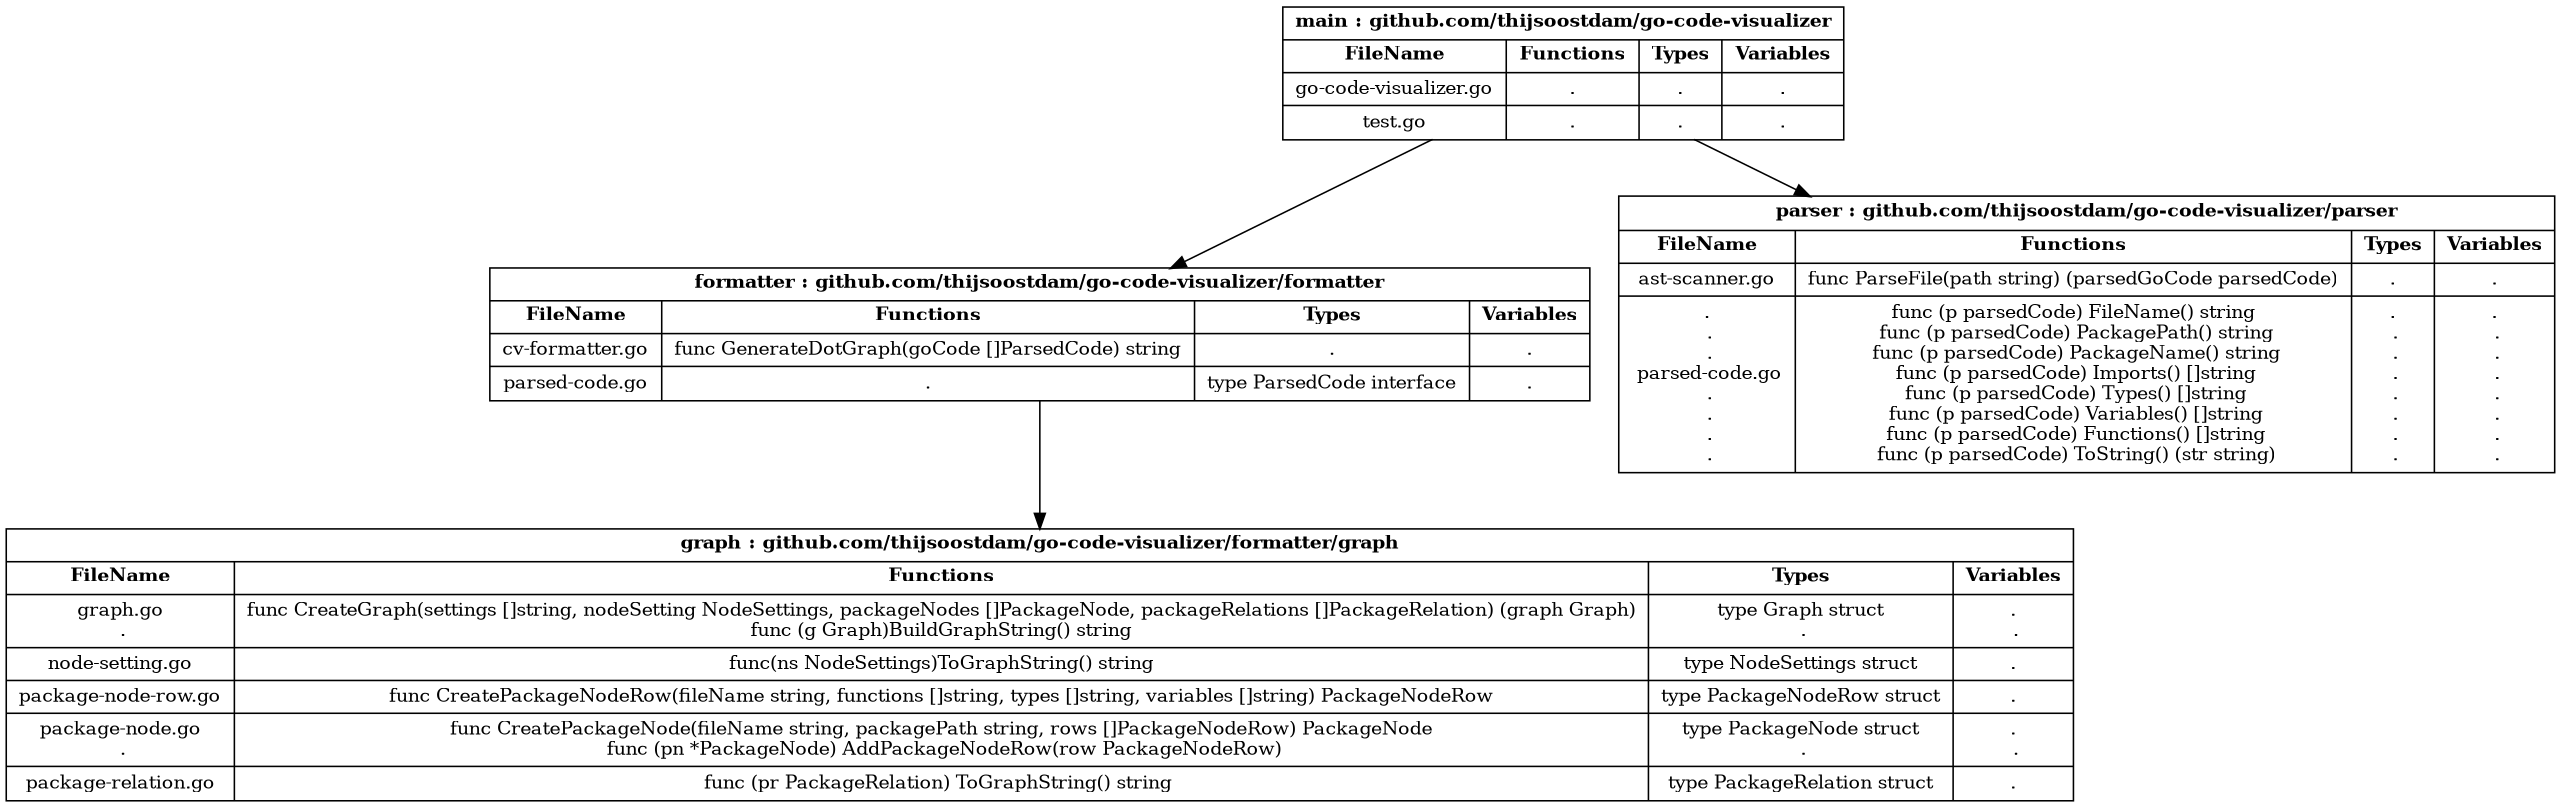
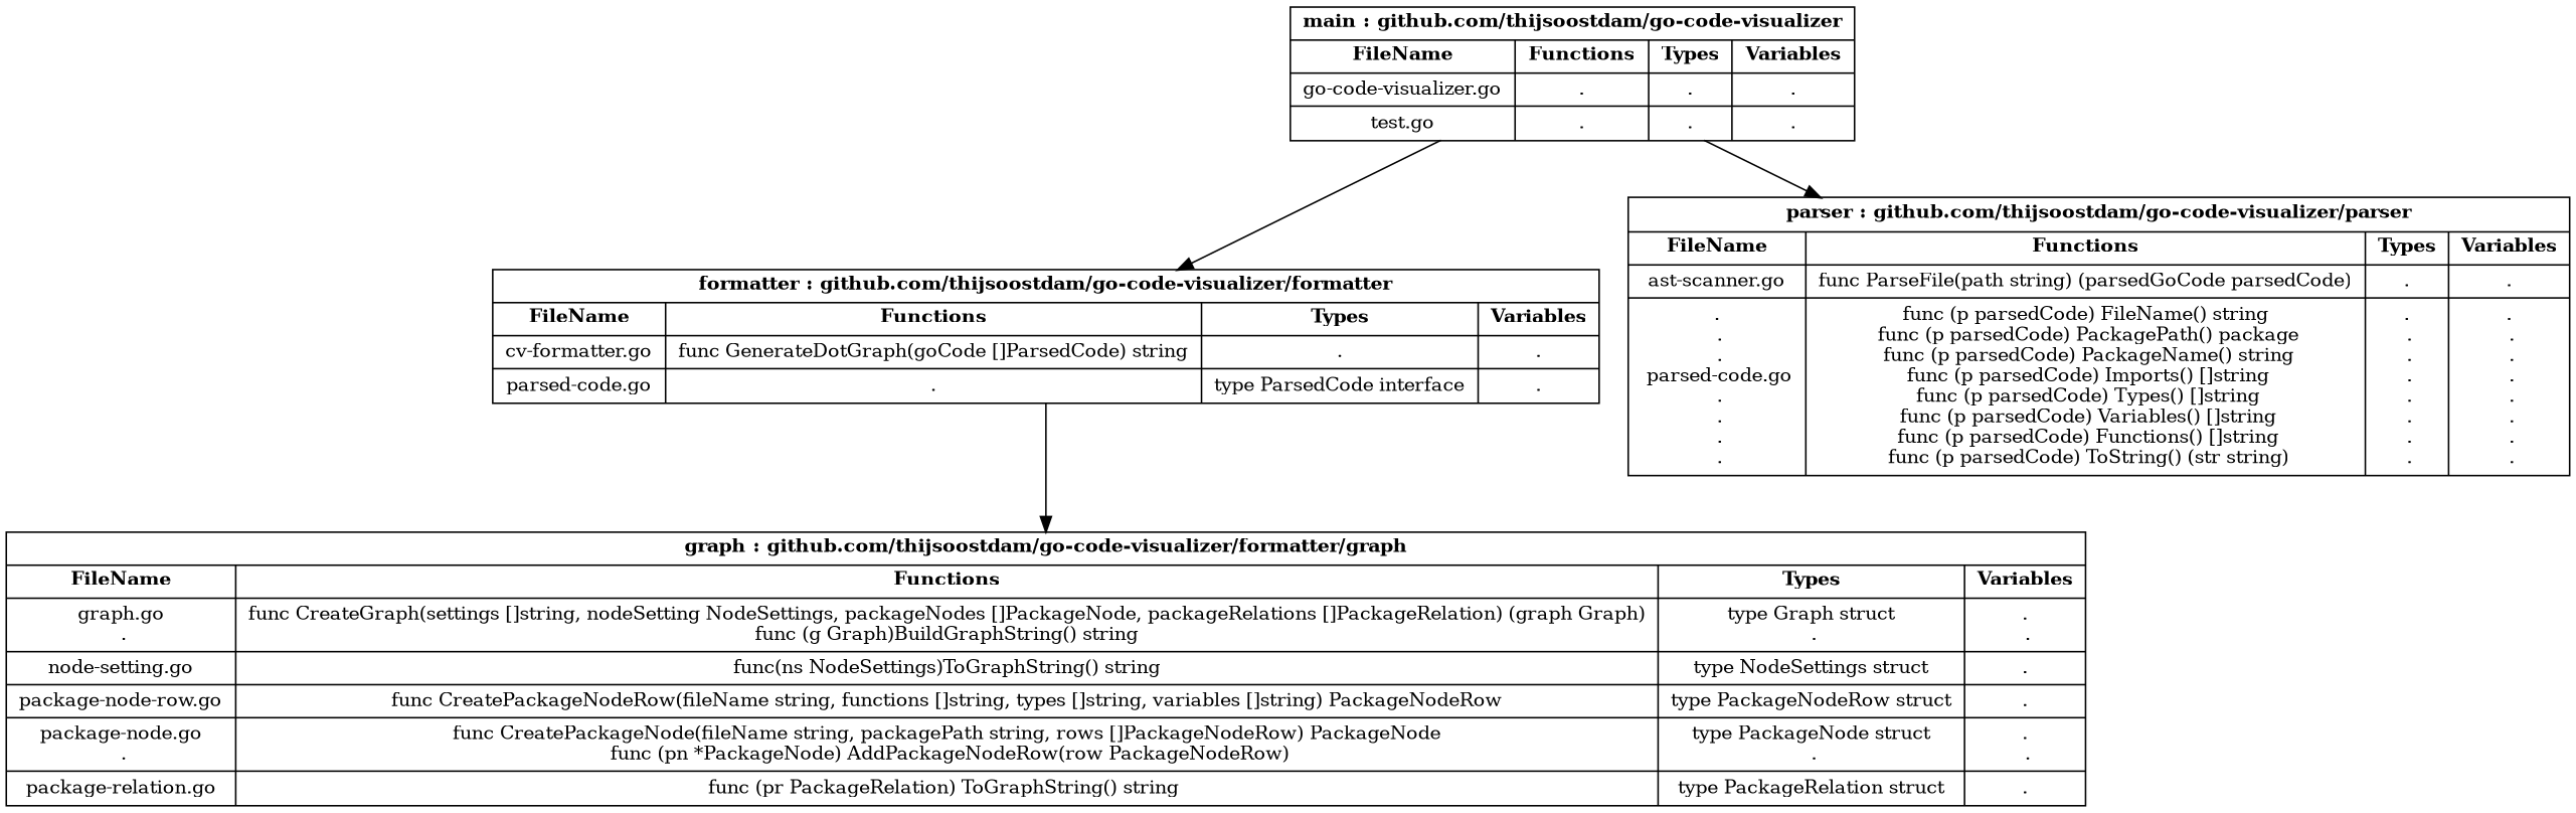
  digraph {
    rankdir=TB
    node [fontsize=12 shape=record]
    n1 [label=< 		{	<B><FONT POINT-SIZE="12">formatter : github.com/thijsoostdam/go-code-visualizer/formatter</FONT></B> | 			{ 				{ 					<B>FileName</B> | 					cv-formatter.go<BR></BR> 					| 					parsed-code.go<BR></BR> 				} 				| 				{ 					<B>Functions</B>| 					func GenerateDotGraph(goCode []ParsedCode) string<BR></BR> 					| 					.<BR></BR>					 				} 				| 				{ 					<B>Types</B> | 					.<BR></BR> 					| 					type ParsedCode interface<BR></BR>										 				} 				| 				{ 					<B>Variables</B>| 					.<BR></BR> 					| 					.<BR></BR>					 				} 			}			 		}>]
    n2 [label=< 		{	<B><FONT POINT-SIZE="12">graph : github.com/thijsoostdam/go-code-visualizer/formatter/graph</FONT></B> | 			{ 				{ 					<B>FileName</B> | 					graph.go<BR></BR> 					.<BR></BR> 					| 					node-setting.go<BR></BR> 					| 					package-node-row.go<BR></BR> 					| 					package-node.go<BR></BR> 					.<BR></BR> 					| 					package-relation.go<BR></BR> 				} 				| 				{ 					<B>Functions</B>| 					func CreateGraph(settings []string, nodeSetting NodeSettings, packageNodes []PackageNode, packageRelations []PackageRelation) (graph Graph)<BR></BR> 					func (g Graph)BuildGraphString() string <BR></BR> 					| 					func(ns NodeSettings)ToGraphString() string<BR></BR> 					| 					func CreatePackageNodeRow(fileName string, functions []string, types []string, variables []string) PackageNodeRow<BR></BR> 					| 					func CreatePackageNode(fileName string, packagePath string, rows []PackageNodeRow) PackageNode<BR></BR> 					func (pn *PackageNode) AddPackageNodeRow(row PackageNodeRow)<BR></BR> 					| 					func (pr PackageRelation) ToGraphString() string <BR></BR>					 				} 				| 				{ 					<B>Types</B> | 					type Graph struct<BR></BR> 					.<BR></BR> 					| 					type NodeSettings struct<BR></BR> 					| 					type PackageNodeRow struct<BR></BR> 					| 					type PackageNode struct<BR></BR> 					.<BR></BR> 					| 					type PackageRelation struct<BR></BR>										 				} 				| 				{ 					<B>Variables</B>| 					.<BR></BR> 					.<BR></BR> 					| 					.<BR></BR> 					| 					.<BR></BR> 					| 					.<BR></BR> 					.<BR></BR> 					| 					.<BR></BR>					 				} 			}			 		}>]
    n3 [label=< 		{	<B><FONT POINT-SIZE="12">main : github.com/thijsoostdam/go-code-visualizer</FONT></B> | 			{ 				{ 					<B>FileName</B> | 					go-code-visualizer.go<BR></BR> 					| 					test.go<BR></BR> 				} 				| 				{ 					<B>Functions</B>| 					.<BR></BR> 					| 					.<BR></BR>					 				} 				| 				{ 					<B>Types</B> | 					.<BR></BR> 					| 					.<BR></BR>										 				} 				| 				{ 					<B>Variables</B>| 					.<BR></BR> 					| 					.<BR></BR>					 				} 			}			 		}>]
-   n4 [label=< 		{	<B><FONT POINT-SIZE="12">parser : github.com/thijsoostdam/go-code-visualizer/parser</FONT></B> | 			{ 				{ 					<B>FileName</B> | 					ast-scanner.go<BR></BR> 					| 					.<BR></BR> 					.<BR></BR> 					.<BR></BR> 					parsed-code.go<BR></BR> 					.<BR></BR> 					.<BR></BR> 					.<BR></BR> 					.<BR></BR> 				} 				| 				{ 					<B>Functions</B>| 					func ParseFile(path string) (parsedGoCode parsedCode)<BR></BR> 					| 					func (p parsedCode) FileName() string<BR></BR> 					func (p parsedCode) PackagePath() string<BR></BR> 					func (p parsedCode) PackageName() string<BR></BR> 					func (p parsedCode) Imports() []string<BR></BR> 					func (p parsedCode) Types() []string<BR></BR> 					func (p parsedCode) Variables() []string<BR></BR> 					func (p parsedCode) Functions() []string<BR></BR> 					func (p parsedCode) ToString() (str string)<BR></BR>					 				} 				| 				{ 					<B>Types</B> | 					.<BR></BR> 					| 					.<BR></BR> 					.<BR></BR> 					.<BR></BR> 					.<BR></BR> 					.<BR></BR> 					.<BR></BR> 					.<BR></BR> 					.<BR></BR>										 				} 				| 				{ 					<B>Variables</B>| 					.<BR></BR> 					| 					.<BR></BR> 					.<BR></BR> 					.<BR></BR> 					.<BR></BR> 					.<BR></BR> 					.<BR></BR> 					.<BR></BR> 					.<BR></BR>					 				} 			}			 		}>]
+   n4 [label=< 		{	<B><FONT POINT-SIZE="12">parser : github.com/thijsoostdam/go-code-visualizer/parser</FONT></B> | 			{ 				{ 					<B>FileName</B> | 					ast-scanner.go<BR></BR> 					| 					.<BR></BR> 					.<BR></BR> 					.<BR></BR> 					parsed-code.go<BR></BR> 					.<BR></BR> 					.<BR></BR> 					.<BR></BR> 					.<BR></BR> 				} 				| 				{ 					<B>Functions</B>| 					func ParseFile(path string) (parsedGoCode parsedCode)<BR></BR> 					| 					func (p parsedCode) FileName() string<BR></BR> 					func (p parsedCode) PackagePath() package<BR></BR> 					func (p parsedCode) PackageName() string<BR></BR> 					func (p parsedCode) Imports() []string<BR></BR> 					func (p parsedCode) Types() []string<BR></BR> 					func (p parsedCode) Variables() []string<BR></BR> 					func (p parsedCode) Functions() []string<BR></BR> 					func (p parsedCode) ToString() (str string)<BR></BR>					 				} 				| 				{ 					<B>Types</B> | 					.<BR></BR> 					| 					.<BR></BR> 					.<BR></BR> 					.<BR></BR> 					.<BR></BR> 					.<BR></BR> 					.<BR></BR> 					.<BR></BR> 					.<BR></BR>										 				} 				| 				{ 					<B>Variables</B>| 					.<BR></BR> 					| 					.<BR></BR> 					.<BR></BR> 					.<BR></BR> 					.<BR></BR> 					.<BR></BR> 					.<BR></BR> 					.<BR></BR> 					.<BR></BR>					 				} 			}			 		}>]
    n1 -> n2
    n3 -> n1
    n3 -> n4
  }
